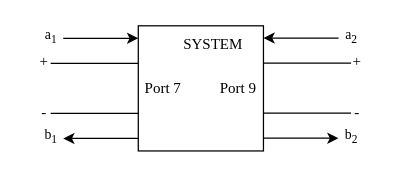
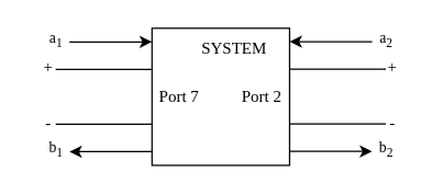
  <mxCell id="0" />
  <mxCell id="1" parent="0" />
  <mxCell id="2" value="" style="whiteSpace=wrap;html=1;aspect=fixed;" vertex="1" parent="1"><mxGeometry x="110" y="20" width="100" height="100" as="geometry" /></mxCell>
  <mxCell id="3" value="a&lt;sub&gt;1&lt;/sub&gt;" style="endArrow=classic;html=1;rounded=0;fontFamily=Times New Roman;labelPosition=center;verticalLabelPosition=middle;align=center;verticalAlign=middle;spacingBottom=2;" edge="1" parent="1"><mxGeometry x="-1" y="-10" width="50" height="50" relative="1" as="geometry"><mxPoint x="50" y="30" as="sourcePoint" /><mxPoint x="110" y="30" as="targetPoint" /><mxPoint x="-10" y="-10" as="offset" /></mxGeometry></mxCell>
  <mxCell id="4" value="b&lt;sub&gt;1&lt;/sub&gt;" style="endArrow=none;html=1;rounded=0;startArrow=classic;startFill=1;endFill=0;fontFamily=Times New Roman;spacingBottom=2;" edge="1" parent="1"><mxGeometry x="-1" y="-10" width="50" height="50" relative="1" as="geometry"><mxPoint x="50" y="110" as="sourcePoint" /><mxPoint x="110" y="110" as="targetPoint" /><mxPoint x="-10" y="-10" as="offset" /></mxGeometry></mxCell>
  <mxCell id="5" value="" style="endArrow=none;html=1;rounded=0;" edge="1" parent="1"><mxGeometry width="50" height="50" relative="1" as="geometry"><mxPoint x="40" y="50" as="sourcePoint" /><mxPoint x="110" y="50" as="targetPoint" /></mxGeometry></mxCell>
  <mxCell id="6" value="" style="endArrow=none;html=1;rounded=0;" edge="1" parent="1"><mxGeometry width="50" height="50" relative="1" as="geometry"><mxPoint x="40" y="90" as="sourcePoint" /><mxPoint x="110" y="90" as="targetPoint" /></mxGeometry></mxCell>
  <mxCell id="7" value="Port 7" style="text;html=1;align=center;verticalAlign=middle;whiteSpace=wrap;rounded=0;fontFamily=Times New Roman;" vertex="1" parent="1"><mxGeometry x="100" y="55" width="60" height="30" as="geometry" /></mxCell>
  <mxCell id="8" value="-" style="text;html=1;align=center;verticalAlign=middle;whiteSpace=wrap;rounded=0;spacingBottom=2;fontFamily=Times New Roman;" vertex="1" parent="1"><mxGeometry x="20" y="80" width="30" height="20" as="geometry" /></mxCell>
  <mxCell id="9" value="+" style="text;html=1;align=center;verticalAlign=middle;whiteSpace=wrap;rounded=0;spacingBottom=2;fontFamily=Times New Roman;" vertex="1" parent="1"><mxGeometry x="20" y="40" width="30" height="20" as="geometry" /></mxCell>
  <mxCell id="10" value="&lt;font face=&quot;Times New Roman&quot;&gt;SYSTEM&lt;/font&gt;" style="text;html=1;align=center;verticalAlign=middle;whiteSpace=wrap;rounded=0;" vertex="1" parent="1"><mxGeometry x="140" y="25" width="60" height="20" as="geometry" /></mxCell>
- <mxCell id="11" value="&lt;font face=&quot;Times New Roman&quot;&gt;Port 9&lt;br&gt;&lt;/font&gt;" style="text;html=1;align=center;verticalAlign=middle;whiteSpace=wrap;rounded=0;" vertex="1" parent="1"><mxGeometry x="160" y="55" width="60" height="30" as="geometry" /></mxCell>
+ <mxCell id="11" value="&lt;font face=&quot;Times New Roman&quot;&gt;Port 2&lt;br&gt;&lt;/font&gt;" style="text;html=1;align=center;verticalAlign=middle;whiteSpace=wrap;rounded=0;" vertex="1" parent="1"><mxGeometry x="160" y="55" width="60" height="30" as="geometry" /></mxCell>
  <mxCell id="12" value="a&lt;sub&gt;2&lt;/sub&gt;" style="endArrow=none;html=1;rounded=0;fontFamily=Times New Roman;labelPosition=center;verticalLabelPosition=middle;align=center;verticalAlign=middle;spacingBottom=2;startArrow=classic;startFill=1;endFill=0;" edge="1" parent="1"><mxGeometry x="1" y="-10" width="50" height="50" relative="1" as="geometry"><mxPoint x="210" y="29.8" as="sourcePoint" /><mxPoint x="270" y="29.8" as="targetPoint" /><mxPoint x="10" y="-10" as="offset" /></mxGeometry></mxCell>
  <mxCell id="13" value="b&lt;sub&gt;2&lt;/sub&gt;" style="endArrow=classic;html=1;rounded=0;startArrow=none;startFill=0;endFill=1;fontFamily=Times New Roman;spacingBottom=2;" edge="1" parent="1"><mxGeometry x="1" y="-10" width="50" height="50" relative="1" as="geometry"><mxPoint x="210" y="109.8" as="sourcePoint" /><mxPoint x="270" y="109.8" as="targetPoint" /><mxPoint x="10" y="-10" as="offset" /></mxGeometry></mxCell>
  <mxCell id="14" value="" style="endArrow=none;html=1;rounded=0;" edge="1" parent="1"><mxGeometry width="50" height="50" relative="1" as="geometry"><mxPoint x="210" y="49.8" as="sourcePoint" /><mxPoint x="280" y="49.8" as="targetPoint" /></mxGeometry></mxCell>
  <mxCell id="15" value="" style="endArrow=none;html=1;rounded=0;" edge="1" parent="1"><mxGeometry width="50" height="50" relative="1" as="geometry"><mxPoint x="210" y="89.8" as="sourcePoint" /><mxPoint x="280" y="89.8" as="targetPoint" /></mxGeometry></mxCell>
  <mxCell id="16" value="-" style="text;html=1;align=center;verticalAlign=middle;whiteSpace=wrap;rounded=0;spacingBottom=2;fontFamily=Times New Roman;" vertex="1" parent="1"><mxGeometry x="270" y="80" width="30" height="20" as="geometry" /></mxCell>
  <mxCell id="17" value="+" style="text;html=1;align=center;verticalAlign=middle;whiteSpace=wrap;rounded=0;spacingBottom=2;fontFamily=Times New Roman;" vertex="1" parent="1"><mxGeometry x="270" y="40" width="30" height="20" as="geometry" /></mxCell>
